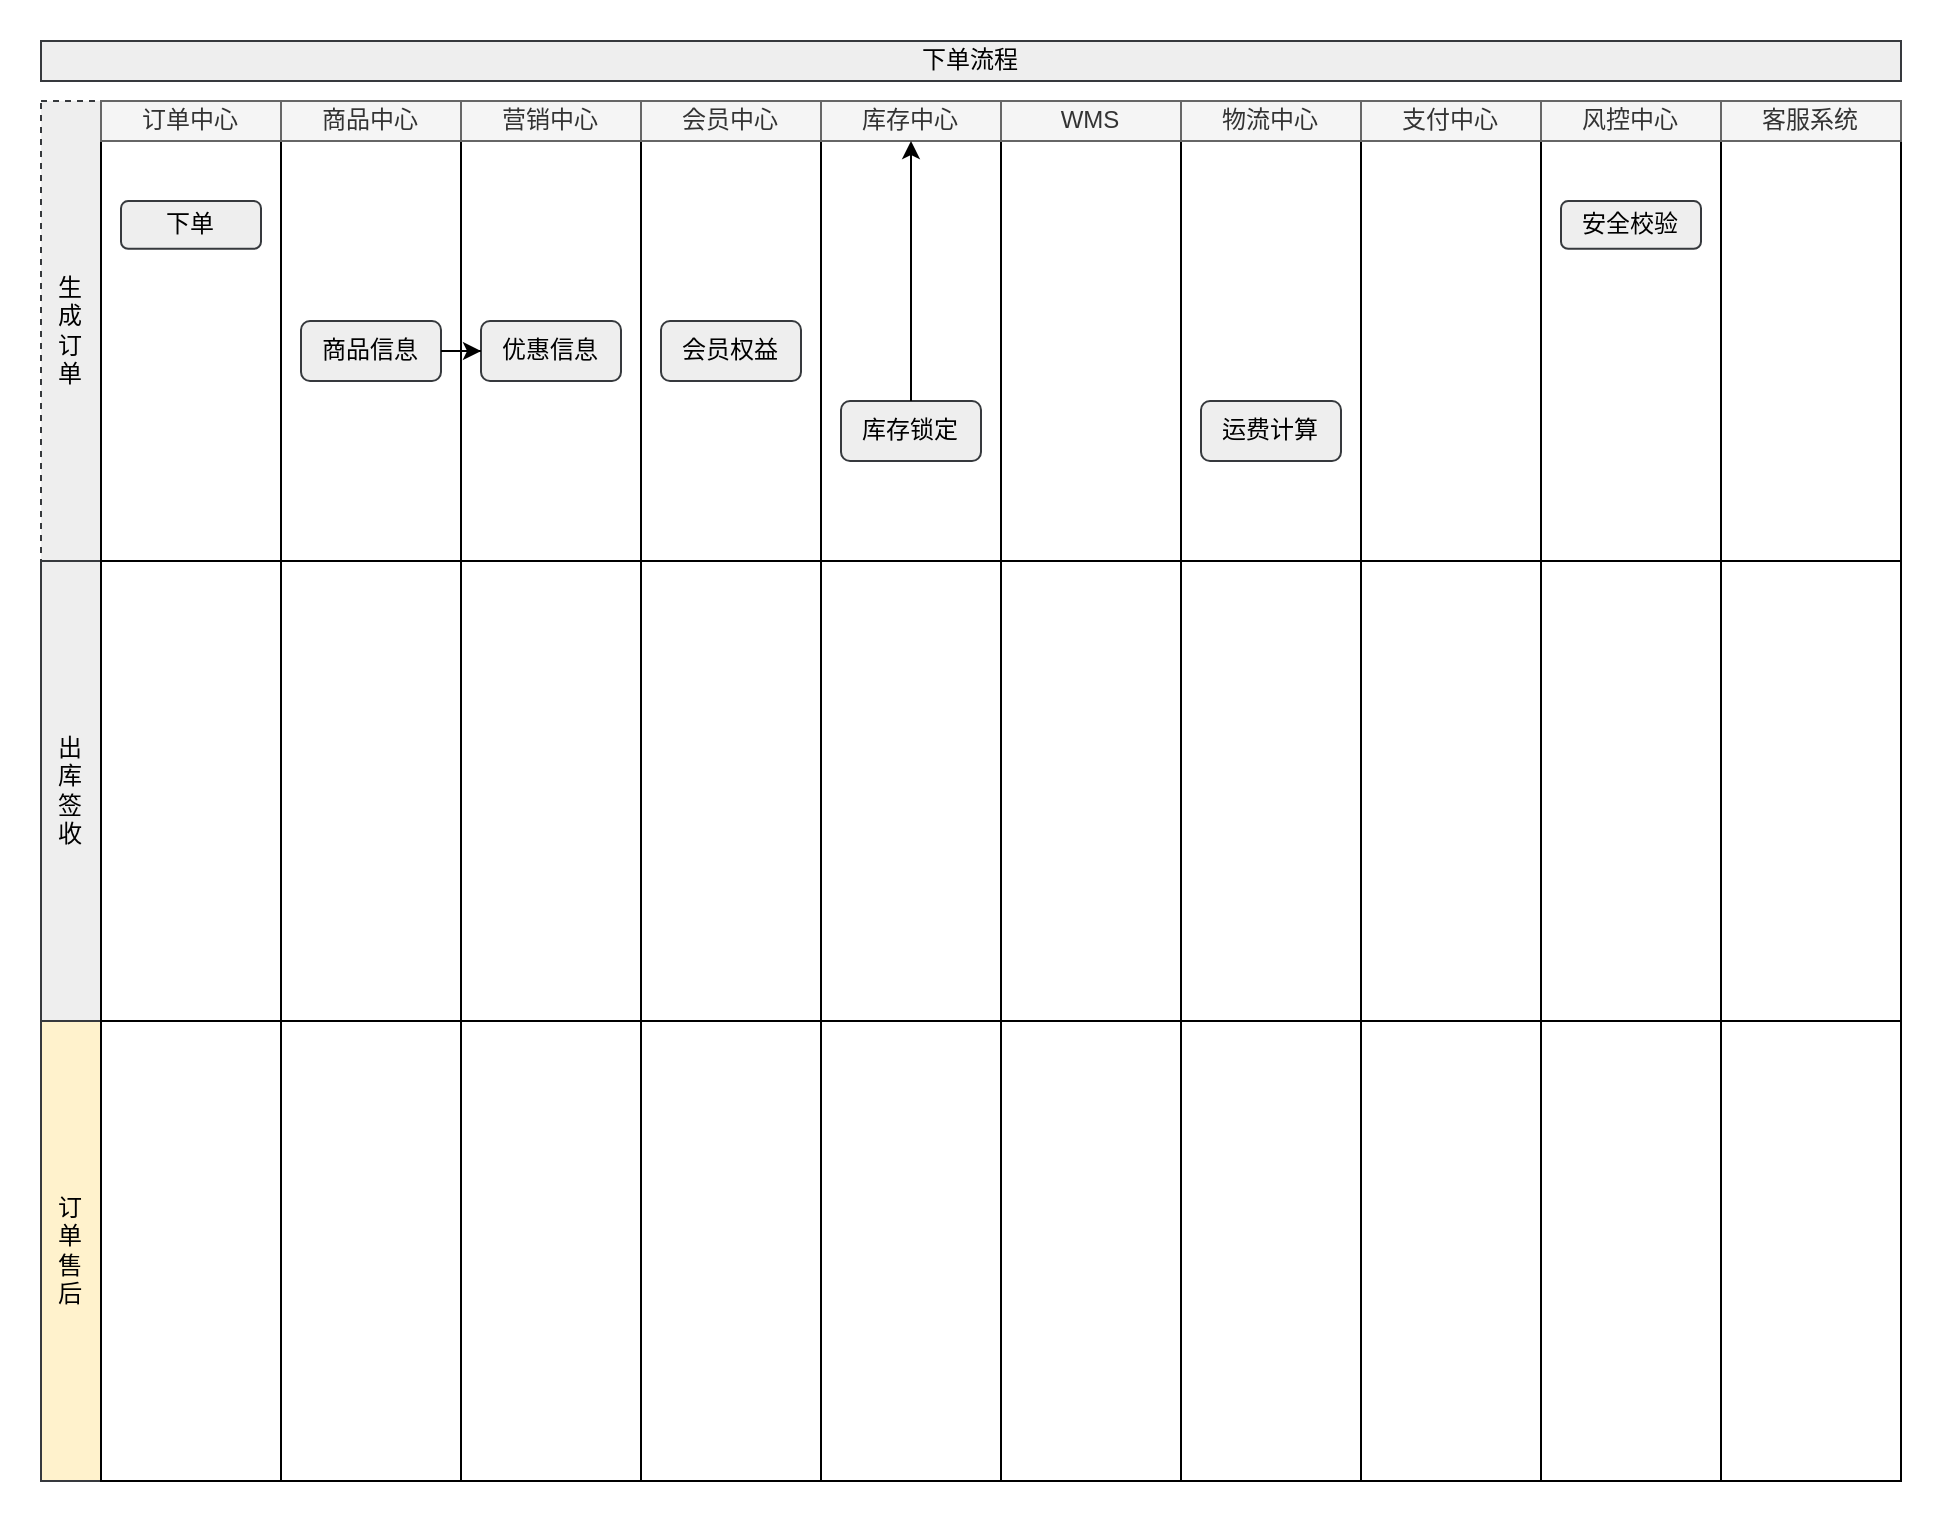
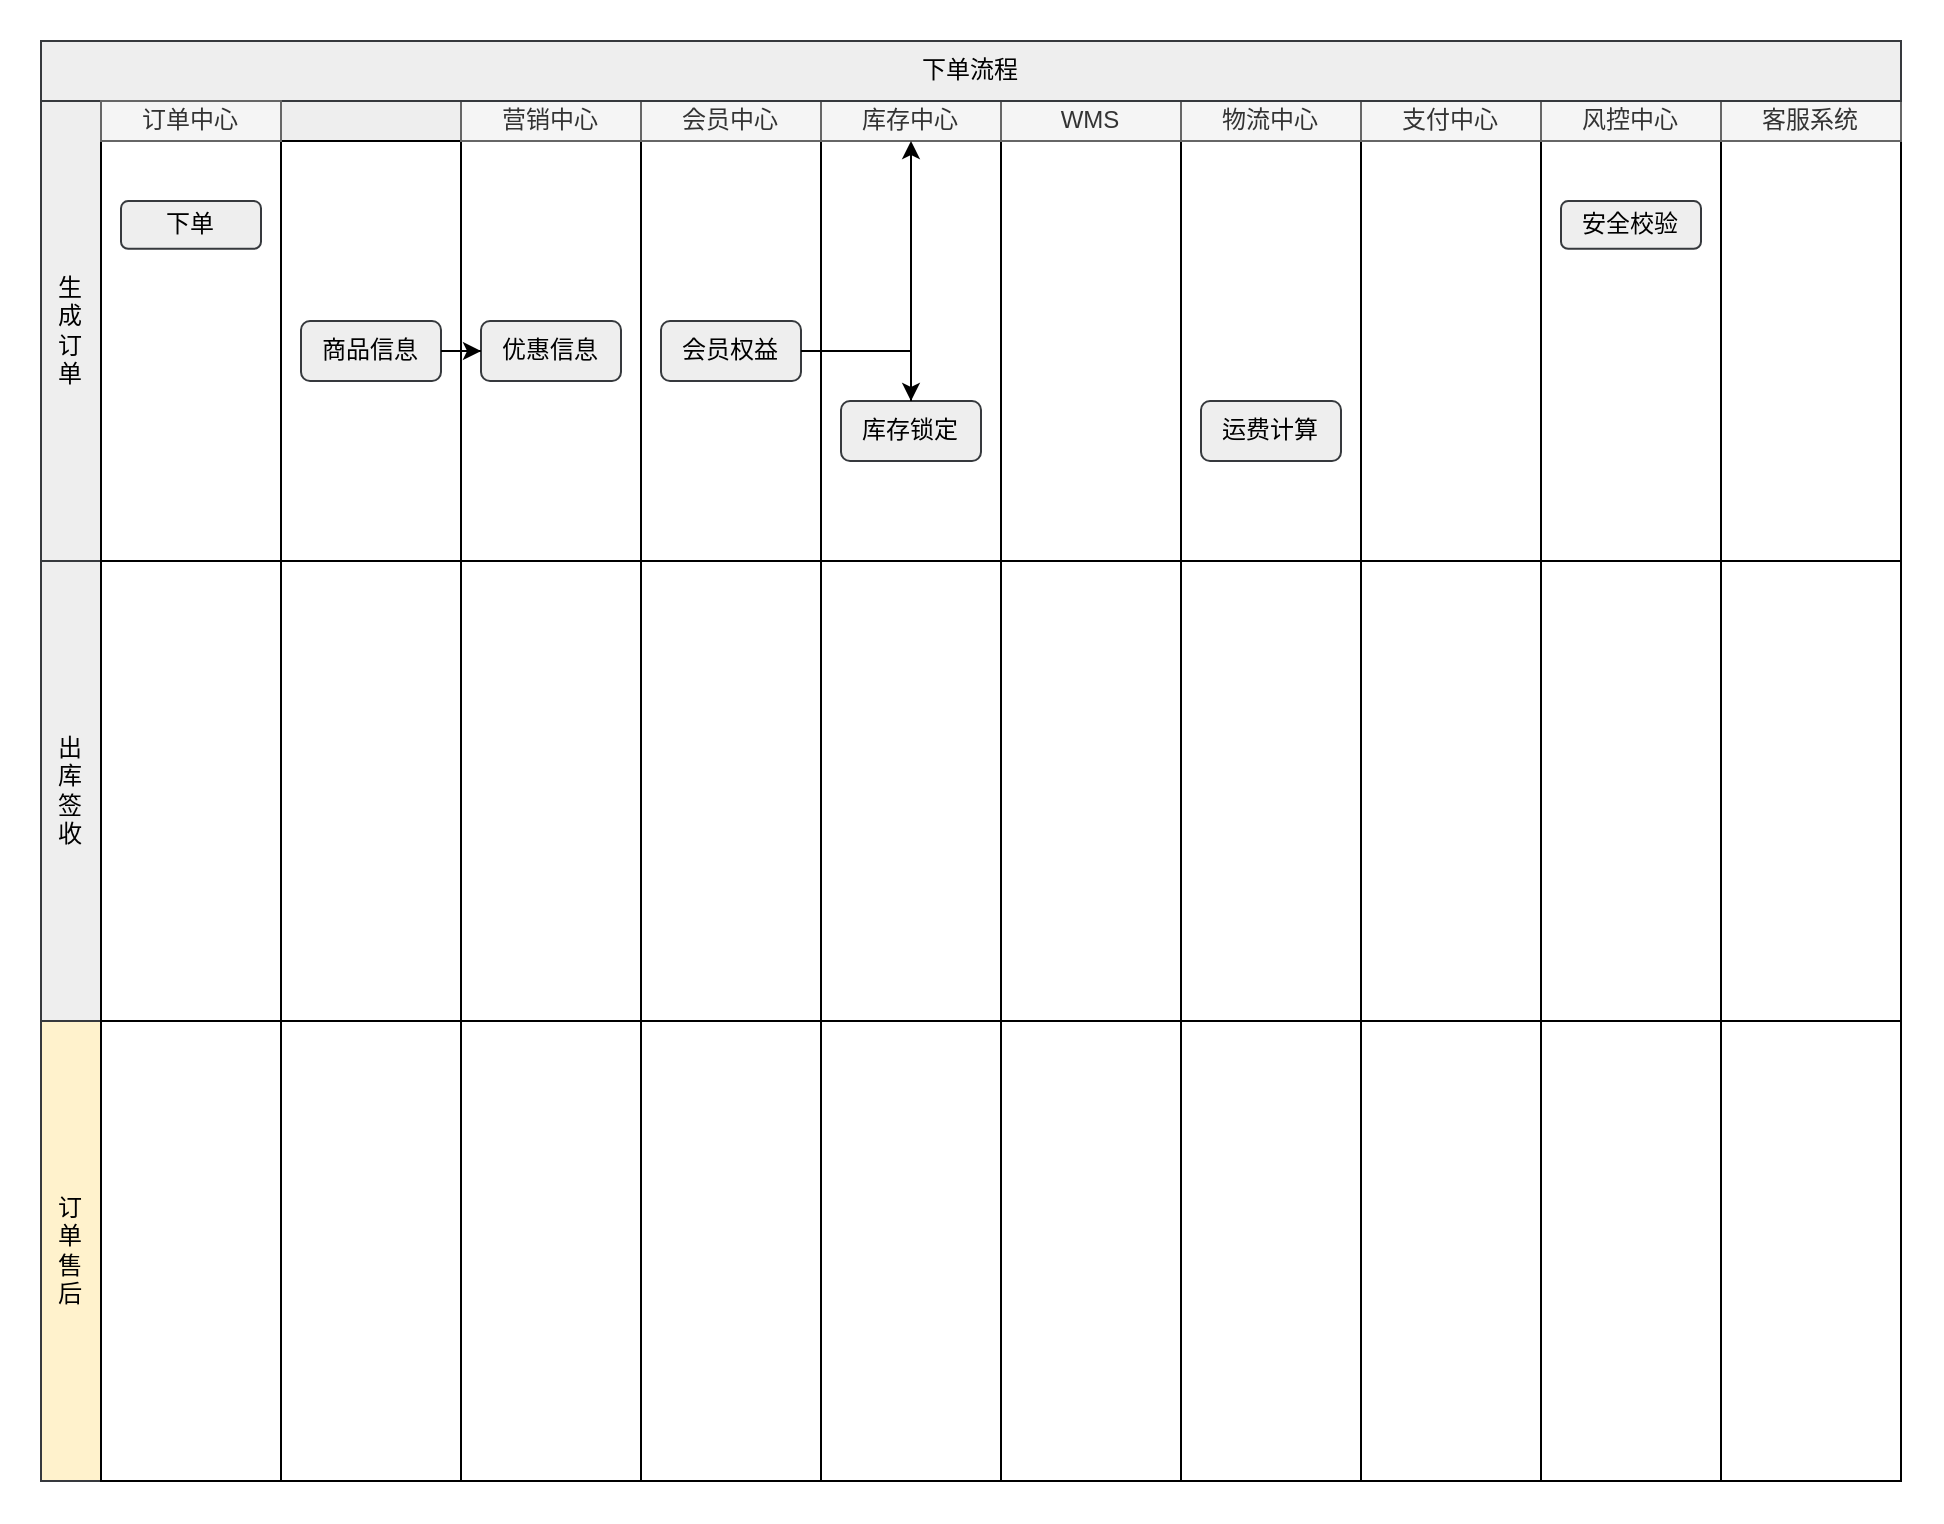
  <mxCell id="0" />
  <mxCell id="1" parent="0" />
  <mxCell id="2" value="" style="group;fillColor=#eeeeee;strokeColor=#36393d;dashed=1;dashPattern=12 12;" parent="1" vertex="1" connectable="0"><mxGeometry x="140" y="50" width="90" height="230" as="geometry" /></mxCell>
  <mxCell id="3" value="" style="rounded=0;whiteSpace=wrap;html=1;" parent="2" vertex="1"><mxGeometry y="20" width="90" height="210" as="geometry" /></mxCell>
- <mxCell id="4" value="商品中心" style="rounded=0;whiteSpace=wrap;html=1;fillColor=#f5f5f5;fontColor=#333333;strokeColor=#666666;" parent="2" vertex="1"><mxGeometry width="90" height="20" as="geometry" /></mxCell>
  <mxCell id="5" value="商品信息" style="rounded=1;whiteSpace=wrap;html=1;fillColor=#eeeeee;strokeColor=#36393d;" vertex="1" parent="2"><mxGeometry x="10" y="110" width="70" height="30" as="geometry" /></mxCell>
  <mxCell id="6" value="" style="group;fillColor=#eeeeee;strokeColor=#36393d;" parent="1" vertex="1" connectable="0"><mxGeometry x="230" y="50" width="90" height="230" as="geometry" /></mxCell>
  <mxCell id="7" value="" style="rounded=0;whiteSpace=wrap;html=1;" parent="6" vertex="1"><mxGeometry y="20" width="90" height="210" as="geometry" /></mxCell>
  <mxCell id="8" value="营销中心" style="rounded=0;whiteSpace=wrap;html=1;fillColor=#f5f5f5;fontColor=#333333;strokeColor=#666666;" parent="6" vertex="1"><mxGeometry width="90" height="20" as="geometry" /></mxCell>
  <mxCell id="9" value="优惠信息" style="rounded=1;whiteSpace=wrap;html=1;fillColor=#eeeeee;strokeColor=#36393d;" vertex="1" parent="6"><mxGeometry x="10" y="110" width="70" height="30" as="geometry" /></mxCell>
  <mxCell id="10" value="" style="group;fillColor=#eeeeee;strokeColor=#36393d;" parent="1" vertex="1" connectable="0"><mxGeometry x="320" y="50" width="90" height="230" as="geometry" /></mxCell>
  <mxCell id="11" value="" style="rounded=0;whiteSpace=wrap;html=1;" parent="10" vertex="1"><mxGeometry y="20" width="90" height="210" as="geometry" /></mxCell>
  <mxCell id="12" value="会员中心" style="rounded=0;whiteSpace=wrap;html=1;fillColor=#f5f5f5;fontColor=#333333;strokeColor=#666666;" parent="10" vertex="1"><mxGeometry width="90" height="20" as="geometry" /></mxCell>
  <mxCell id="13" value="会员权益" style="rounded=1;whiteSpace=wrap;html=1;fillColor=#eeeeee;strokeColor=#36393d;" vertex="1" parent="10"><mxGeometry x="10" y="110" width="70" height="30" as="geometry" /></mxCell>
  <mxCell id="14" value="" style="group;fillColor=#eeeeee;strokeColor=#36393d;" parent="1" vertex="1" connectable="0"><mxGeometry x="410" y="50" width="90" height="230" as="geometry" /></mxCell>
  <mxCell id="15" value="" style="rounded=0;whiteSpace=wrap;html=1;" parent="14" vertex="1"><mxGeometry y="20" width="90" height="210" as="geometry" /></mxCell>
  <mxCell id="16" value="库存中心" style="rounded=0;whiteSpace=wrap;html=1;fillColor=#f5f5f5;fontColor=#333333;strokeColor=#666666;" parent="14" vertex="1"><mxGeometry width="90" height="20" as="geometry" /></mxCell>
  <mxCell id="17" value="库存锁定" style="rounded=1;whiteSpace=wrap;html=1;fillColor=#eeeeee;strokeColor=#36393d;" vertex="1" parent="14"><mxGeometry x="10" y="150" width="70" height="30" as="geometry" /></mxCell>
  <mxCell id="18" value="" style="group;fillColor=#eeeeee;strokeColor=#36393d;" parent="1" vertex="1" connectable="0"><mxGeometry x="500" y="50" width="90" height="230" as="geometry" /></mxCell>
  <mxCell id="19" value="" style="rounded=0;whiteSpace=wrap;html=1;" parent="18" vertex="1"><mxGeometry y="20" width="90" height="210" as="geometry" /></mxCell>
  <mxCell id="20" value="WMS" style="rounded=0;whiteSpace=wrap;html=1;fillColor=#f5f5f5;fontColor=#333333;strokeColor=#666666;" parent="18" vertex="1"><mxGeometry width="90" height="20" as="geometry" /></mxCell>
  <mxCell id="21" value="" style="group" parent="1" vertex="1" connectable="0"><mxGeometry x="590" y="50" width="90" height="230" as="geometry" /></mxCell>
  <mxCell id="22" value="" style="rounded=0;whiteSpace=wrap;html=1;" parent="21" vertex="1"><mxGeometry y="20" width="90" height="210" as="geometry" /></mxCell>
  <mxCell id="23" value="物流中心" style="rounded=0;whiteSpace=wrap;html=1;fillColor=#f5f5f5;fontColor=#333333;strokeColor=#666666;" parent="21" vertex="1"><mxGeometry width="90" height="20" as="geometry" /></mxCell>
  <mxCell id="24" value="运费计算" style="rounded=1;whiteSpace=wrap;html=1;fillColor=#eeeeee;strokeColor=#36393d;" vertex="1" parent="21"><mxGeometry x="10" y="150" width="70" height="30" as="geometry" /></mxCell>
  <mxCell id="25" value="" style="group" parent="1" vertex="1" connectable="0"><mxGeometry x="680" y="50" width="90" height="230" as="geometry" /></mxCell>
  <mxCell id="26" value="" style="rounded=0;whiteSpace=wrap;html=1;" parent="25" vertex="1"><mxGeometry y="20" width="90" height="210" as="geometry" /></mxCell>
  <mxCell id="27" value="支付中心" style="rounded=0;whiteSpace=wrap;html=1;fillColor=#f5f5f5;fontColor=#333333;strokeColor=#666666;" parent="25" vertex="1"><mxGeometry width="90" height="20" as="geometry" /></mxCell>
  <mxCell id="28" value="" style="group" parent="1" vertex="1" connectable="0"><mxGeometry x="770" y="50" width="90" height="230" as="geometry" /></mxCell>
  <mxCell id="29" value="" style="rounded=0;whiteSpace=wrap;html=1;" parent="28" vertex="1"><mxGeometry y="20" width="90" height="210" as="geometry" /></mxCell>
  <mxCell id="30" value="风控中心" style="rounded=0;whiteSpace=wrap;html=1;fillColor=#f5f5f5;fontColor=#333333;strokeColor=#666666;" parent="28" vertex="1"><mxGeometry width="90" height="20" as="geometry" /></mxCell>
  <mxCell id="31" value="安全校验" style="rounded=1;whiteSpace=wrap;html=1;fillColor=#eeeeee;strokeColor=#36393d;" vertex="1" parent="28"><mxGeometry x="10" y="50" width="70" height="23.91" as="geometry" /></mxCell>
  <mxCell id="32" value="" style="group" parent="1" vertex="1" connectable="0"><mxGeometry x="860" y="50" width="90" height="230" as="geometry" /></mxCell>
  <mxCell id="33" value="" style="rounded=0;whiteSpace=wrap;html=1;" parent="32" vertex="1"><mxGeometry y="20" width="90" height="210" as="geometry" /></mxCell>
  <mxCell id="34" value="客服系统" style="rounded=0;whiteSpace=wrap;html=1;fillColor=#f5f5f5;fontColor=#333333;strokeColor=#666666;" parent="32" vertex="1"><mxGeometry width="90" height="20" as="geometry" /></mxCell>
- <mxCell id="35" value="下单流程" style="rounded=0;whiteSpace=wrap;html=1;fillColor=#eeeeee;strokeColor=#36393d;" parent="1" vertex="1"><mxGeometry x="20" y="20" width="930" height="20" as="geometry" /></mxCell>
- <mxCell id="36" value="生&lt;br&gt;成&lt;br&gt;订&lt;br&gt;单" style="rounded=0;whiteSpace=wrap;html=1;fillColor=#eeeeee;strokeColor=#36393d;dashed=1;" parent="1" vertex="1"><mxGeometry x="20" y="50" width="30" height="230" as="geometry" /></mxCell>
+ <mxCell id="35" value="下单流程" style="rounded=0;whiteSpace=wrap;html=1;fillColor=#eeeeee;strokeColor=#36393d;" parent="1" vertex="1"><mxGeometry x="20" y="20" width="930" height="30" as="geometry" /></mxCell>
+ <mxCell id="36" value="生&lt;br&gt;成&lt;br&gt;订&lt;br&gt;单" style="rounded=0;whiteSpace=wrap;html=1;fillColor=#eeeeee;strokeColor=#36393d;" parent="1" vertex="1"><mxGeometry x="20" y="50" width="30" height="230" as="geometry" /></mxCell>
  <mxCell id="37" value="出&lt;br&gt;库&lt;br&gt;签&lt;br&gt;收" style="rounded=0;whiteSpace=wrap;html=1;fillColor=#eeeeee;strokeColor=#36393d;" parent="1" vertex="1"><mxGeometry x="20" y="280" width="30" height="230" as="geometry" /></mxCell>
  <mxCell id="38" value="订&lt;br&gt;单&lt;br&gt;售&lt;br&gt;后" style="rounded=0;whiteSpace=wrap;html=1;fillColor=#fff2cc;strokeColor=#36393d;" parent="1" vertex="1"><mxGeometry x="20" y="510" width="30" height="230" as="geometry" /></mxCell>
  <mxCell id="39" value="" style="rounded=0;whiteSpace=wrap;html=1;" parent="1" vertex="1"><mxGeometry x="50" y="280" width="90" height="230" as="geometry" /></mxCell>
  <mxCell id="40" value="" style="rounded=0;whiteSpace=wrap;html=1;" parent="1" vertex="1"><mxGeometry x="50" y="510" width="90" height="230" as="geometry" /></mxCell>
  <mxCell id="41" value="" style="rounded=0;whiteSpace=wrap;html=1;" parent="1" vertex="1"><mxGeometry x="140" y="280" width="90" height="230" as="geometry" /></mxCell>
  <mxCell id="42" value="" style="rounded=0;whiteSpace=wrap;html=1;" parent="1" vertex="1"><mxGeometry x="230" y="280" width="90" height="230" as="geometry" /></mxCell>
  <mxCell id="43" value="" style="rounded=0;whiteSpace=wrap;html=1;" parent="1" vertex="1"><mxGeometry x="320" y="280" width="90" height="230" as="geometry" /></mxCell>
  <mxCell id="44" value="" style="rounded=0;whiteSpace=wrap;html=1;" parent="1" vertex="1"><mxGeometry x="410" y="280" width="90" height="230" as="geometry" /></mxCell>
  <mxCell id="45" value="" style="rounded=0;whiteSpace=wrap;html=1;" parent="1" vertex="1"><mxGeometry x="500" y="280" width="90" height="230" as="geometry" /></mxCell>
  <mxCell id="46" value="" style="rounded=0;whiteSpace=wrap;html=1;" parent="1" vertex="1"><mxGeometry x="590" y="280" width="90" height="230" as="geometry" /></mxCell>
  <mxCell id="47" value="" style="rounded=0;whiteSpace=wrap;html=1;" parent="1" vertex="1"><mxGeometry x="680" y="280" width="90" height="230" as="geometry" /></mxCell>
  <mxCell id="48" value="" style="rounded=0;whiteSpace=wrap;html=1;" parent="1" vertex="1"><mxGeometry x="770" y="280" width="90" height="230" as="geometry" /></mxCell>
  <mxCell id="49" value="" style="rounded=0;whiteSpace=wrap;html=1;" parent="1" vertex="1"><mxGeometry x="860" y="280" width="90" height="230" as="geometry" /></mxCell>
  <mxCell id="50" value="" style="rounded=0;whiteSpace=wrap;html=1;" parent="1" vertex="1"><mxGeometry x="140" y="510" width="90" height="230" as="geometry" /></mxCell>
  <mxCell id="51" value="" style="rounded=0;whiteSpace=wrap;html=1;" parent="1" vertex="1"><mxGeometry x="230" y="510" width="90" height="230" as="geometry" /></mxCell>
  <mxCell id="52" value="" style="rounded=0;whiteSpace=wrap;html=1;" parent="1" vertex="1"><mxGeometry x="320" y="510" width="90" height="230" as="geometry" /></mxCell>
  <mxCell id="53" value="" style="rounded=0;whiteSpace=wrap;html=1;" parent="1" vertex="1"><mxGeometry x="410" y="510" width="90" height="230" as="geometry" /></mxCell>
  <mxCell id="54" value="" style="rounded=0;whiteSpace=wrap;html=1;" parent="1" vertex="1"><mxGeometry x="500" y="510" width="90" height="230" as="geometry" /></mxCell>
  <mxCell id="55" value="" style="rounded=0;whiteSpace=wrap;html=1;" parent="1" vertex="1"><mxGeometry x="590" y="510" width="90" height="230" as="geometry" /></mxCell>
  <mxCell id="56" value="" style="rounded=0;whiteSpace=wrap;html=1;" parent="1" vertex="1"><mxGeometry x="680" y="510" width="90" height="230" as="geometry" /></mxCell>
  <mxCell id="57" value="" style="rounded=0;whiteSpace=wrap;html=1;" parent="1" vertex="1"><mxGeometry x="770" y="510" width="90" height="230" as="geometry" /></mxCell>
  <mxCell id="58" value="" style="rounded=0;whiteSpace=wrap;html=1;" parent="1" vertex="1"><mxGeometry x="860" y="510" width="90" height="230" as="geometry" /></mxCell>
  <mxCell id="59" value="" style="group;fillColor=#eeeeee;strokeColor=#36393d;" parent="1" vertex="1" connectable="0"><mxGeometry x="50" y="50" width="90" height="230" as="geometry" /></mxCell>
  <mxCell id="60" value="" style="rounded=0;whiteSpace=wrap;html=1;" parent="59" vertex="1"><mxGeometry y="20" width="90" height="210" as="geometry" /></mxCell>
  <mxCell id="61" value="订单中心" style="rounded=0;whiteSpace=wrap;html=1;fillColor=#f5f5f5;fontColor=#333333;strokeColor=#666666;" parent="59" vertex="1"><mxGeometry width="90" height="20" as="geometry" /></mxCell>
  <mxCell id="62" value="下单" style="rounded=1;whiteSpace=wrap;html=1;fillColor=#eeeeee;strokeColor=#36393d;" parent="59" vertex="1"><mxGeometry x="10" y="50" width="70" height="23.91" as="geometry" /></mxCell>
  <mxCell id="63" style="edgeStyle=orthogonalEdgeStyle;rounded=0;orthogonalLoop=1;jettySize=auto;html=1;" edge="1" parent="1" source="5" target="9"><mxGeometry relative="1" as="geometry" /></mxCell>
+ <mxCell id="64" style="edgeStyle=orthogonalEdgeStyle;rounded=0;orthogonalLoop=1;jettySize=auto;html=1;" edge="1" parent="1" source="13" target="17"><mxGeometry relative="1" as="geometry" /></mxCell>
  <mxCell id="65" style="edgeStyle=orthogonalEdgeStyle;rounded=0;orthogonalLoop=1;jettySize=auto;html=1;" edge="1" parent="1" source="17" target="16"><mxGeometry relative="1" as="geometry" /></mxCell>
